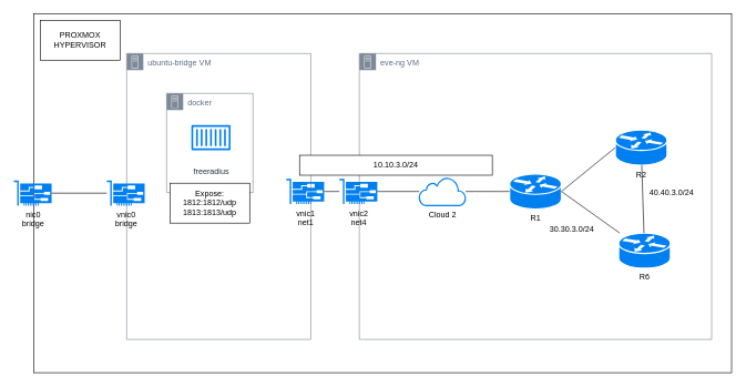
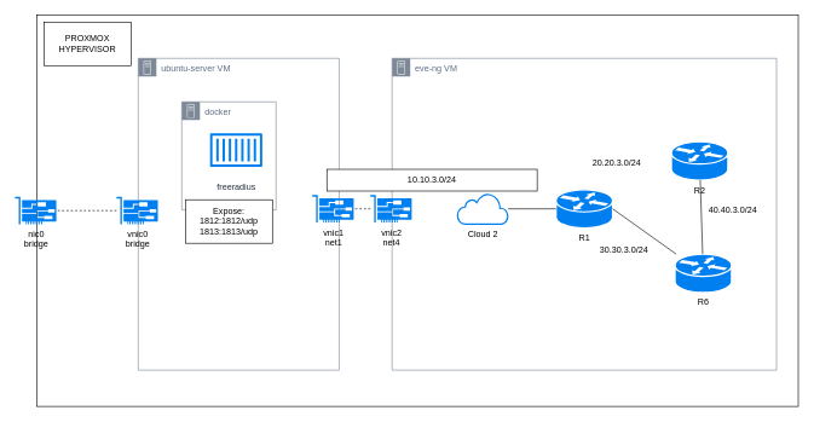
  <mxCell id="0" />
  <mxCell id="1" parent="0" />
  <mxCell id="2" value="" style="group;fillColor=none;" vertex="1" connectable="0" parent="1"><mxGeometry x="20" y="20" width="1080" height="540" as="geometry" /></mxCell>
  <mxCell id="3" value="" style="rounded=0;whiteSpace=wrap;html=1;" vertex="1" parent="2"><mxGeometry x="30" width="1050" height="540" as="geometry" /></mxCell>
  <mxCell id="4" value="eve-ng VM" style="points=[[0,0],[0.25,0],[0.5,0],[0.75,0],[1,0],[1,0.25],[1,0.5],[1,0.75],[1,1],[0.75,1],[0.5,1],[0.25,1],[0,1],[0,0.75],[0,0.5],[0,0.25]];outlineConnect=0;gradientColor=none;html=1;whiteSpace=wrap;fontSize=12;fontStyle=0;container=1;pointerEvents=0;collapsible=0;recursiveResize=0;shape=mxgraph.aws4.group;grIcon=mxgraph.aws4.group_on_premise;strokeColor=#7D8998;fillColor=none;verticalAlign=top;align=left;spacingLeft=30;fontColor=#5A6C86;dashed=0;" vertex="1" parent="2"><mxGeometry x="520" y="60" width="530" height="430" as="geometry" /></mxCell>
  <mxCell id="5" value="Cloud 2" style="html=1;verticalLabelPosition=bottom;align=center;labelBackgroundColor=#ffffff;verticalAlign=top;strokeWidth=2;strokeColor=#0080F0;shadow=0;dashed=0;shape=mxgraph.ios7.icons.cloud;" vertex="1" parent="4"><mxGeometry x="90" y="186.5" width="70" height="42" as="geometry" /></mxCell>
  <mxCell id="6" value="R1" style="shape=mxgraph.cisco.routers.router;html=1;pointerEvents=1;dashed=0;fillColor=#0080F0;strokeColor=#ffffff;strokeWidth=2;verticalLabelPosition=bottom;verticalAlign=top;align=center;outlineConnect=0;" vertex="1" parent="4"><mxGeometry x="226" y="181" width="78" height="53" as="geometry" /></mxCell>
  <mxCell id="7" value="" style="endArrow=none;html=1;rounded=0;" edge="1" parent="4" source="5" target="6"><mxGeometry width="50" height="50" relative="1" as="geometry"><mxPoint x="60" y="290" as="sourcePoint" /><mxPoint x="110" y="240" as="targetPoint" /></mxGeometry></mxCell>
  <mxCell id="8" value="vnic2&lt;div&gt;net4&lt;/div&gt;" style="sketch=0;pointerEvents=1;shadow=0;dashed=0;html=1;strokeColor=none;fillColor=#0080F0;labelPosition=center;verticalLabelPosition=bottom;verticalAlign=top;outlineConnect=0;align=center;shape=mxgraph.office.devices.nic;" vertex="1" parent="4"><mxGeometry x="-30" y="188.5" width="57" height="38" as="geometry" /></mxCell>
- <mxCell id="9" value="" style="endArrow=none;html=1;rounded=0;" edge="1" parent="4" source="5" target="8"><mxGeometry width="50" height="50" relative="1" as="geometry"><mxPoint x="50" y="160" as="sourcePoint" /><mxPoint x="100" y="110" as="targetPoint" /></mxGeometry></mxCell>
  <mxCell id="10" value="R2" style="shape=mxgraph.cisco.routers.router;html=1;pointerEvents=1;dashed=0;fillColor=#0080F0;strokeColor=#ffffff;strokeWidth=2;verticalLabelPosition=bottom;verticalAlign=top;align=center;outlineConnect=0;" vertex="1" parent="2"><mxGeometry x="905" y="175" width="78" height="53" as="geometry" /></mxCell>
  <mxCell id="11" value="R6" style="shape=mxgraph.cisco.routers.router;html=1;pointerEvents=1;dashed=0;fillColor=#0080F0;strokeColor=#ffffff;strokeWidth=2;verticalLabelPosition=bottom;verticalAlign=top;align=center;outlineConnect=0;" vertex="1" parent="2"><mxGeometry x="910" y="330" width="78" height="53" as="geometry" /></mxCell>
  <mxCell id="12" value="PROXMOX HYPERVISOR" style="rounded=0;whiteSpace=wrap;html=1;" vertex="1" parent="2"><mxGeometry x="40" y="10" width="120" height="60" as="geometry" /></mxCell>
- <mxCell id="13" value="ubuntu-bridge VM" style="points=[[0,0],[0.25,0],[0.5,0],[0.75,0],[1,0],[1,0.25],[1,0.5],[1,0.75],[1,1],[0.75,1],[0.5,1],[0.25,1],[0,1],[0,0.75],[0,0.5],[0,0.25]];outlineConnect=0;gradientColor=none;html=1;whiteSpace=wrap;fontSize=12;fontStyle=0;container=1;pointerEvents=0;collapsible=0;recursiveResize=0;shape=mxgraph.aws4.group;grIcon=mxgraph.aws4.group_on_premise;strokeColor=#7D8998;fillColor=none;verticalAlign=top;align=left;spacingLeft=30;fontColor=#5A6C86;dashed=0;" vertex="1" parent="2"><mxGeometry x="170" y="60" width="277" height="430" as="geometry" /></mxCell>
+ <mxCell id="13" value="ubuntu-server VM" style="points=[[0,0],[0.25,0],[0.5,0],[0.75,0],[1,0],[1,0.25],[1,0.5],[1,0.75],[1,1],[0.75,1],[0.5,1],[0.25,1],[0,1],[0,0.75],[0,0.5],[0,0.25]];outlineConnect=0;gradientColor=none;html=1;whiteSpace=wrap;fontSize=12;fontStyle=0;container=1;pointerEvents=0;collapsible=0;recursiveResize=0;shape=mxgraph.aws4.group;grIcon=mxgraph.aws4.group_on_premise;strokeColor=#7D8998;fillColor=none;verticalAlign=top;align=left;spacingLeft=30;fontColor=#5A6C86;dashed=0;" vertex="1" parent="2"><mxGeometry x="170" y="60" width="277" height="430" as="geometry" /></mxCell>
  <mxCell id="14" value="docker" style="points=[[0,0],[0.25,0],[0.5,0],[0.75,0],[1,0],[1,0.25],[1,0.5],[1,0.75],[1,1],[0.75,1],[0.5,1],[0.25,1],[0,1],[0,0.75],[0,0.5],[0,0.25]];outlineConnect=0;gradientColor=none;html=1;whiteSpace=wrap;fontSize=12;fontStyle=0;container=1;pointerEvents=0;collapsible=0;recursiveResize=0;shape=mxgraph.aws4.group;grIcon=mxgraph.aws4.group_on_premise;strokeColor=#7D8998;fillColor=none;verticalAlign=top;align=left;spacingLeft=30;fontColor=#5A6C86;dashed=0;" vertex="1" parent="13"><mxGeometry x="60" y="60" width="130" height="149" as="geometry" /></mxCell>
  <mxCell id="15" value="vnic1&lt;div&gt;net1&lt;/div&gt;" style="sketch=0;pointerEvents=1;shadow=0;dashed=0;html=1;strokeColor=none;fillColor=#0080F0;labelPosition=center;verticalLabelPosition=bottom;verticalAlign=top;outlineConnect=0;align=center;shape=mxgraph.office.devices.nic;" vertex="1" parent="13"><mxGeometry x="240" y="188.5" width="57" height="38" as="geometry" /></mxCell>
  <mxCell id="16" value="" style="endArrow=none;html=1;rounded=0;" edge="1" parent="2" source="11" target="10"><mxGeometry width="50" height="50" relative="1" as="geometry"><mxPoint x="550" y="350" as="sourcePoint" /><mxPoint x="600" y="300" as="targetPoint" /></mxGeometry></mxCell>
  <mxCell id="17" value="" style="endArrow=none;html=1;rounded=0;entryX=1;entryY=0.5;entryDx=0;entryDy=0;entryPerimeter=0;" edge="1" parent="2" source="11" target="6"><mxGeometry width="50" height="50" relative="1" as="geometry"><mxPoint x="550" y="350" as="sourcePoint" /><mxPoint x="600" y="300" as="targetPoint" /></mxGeometry></mxCell>
- <mxCell id="18" value="" style="endArrow=none;html=1;rounded=0;entryX=0;entryY=0.5;entryDx=0;entryDy=0;entryPerimeter=0;exitX=1;exitY=0.5;exitDx=0;exitDy=0;exitPerimeter=0;" edge="1" parent="2" source="6" target="10"><mxGeometry width="50" height="50" relative="1" as="geometry"><mxPoint x="680" y="370" as="sourcePoint" /><mxPoint x="730" y="320" as="targetPoint" /></mxGeometry></mxCell>
  <mxCell id="19" value="vnic0&lt;div&gt;bridge&lt;/div&gt;" style="sketch=0;pointerEvents=1;shadow=0;dashed=0;html=1;strokeColor=none;fillColor=#0080F0;labelPosition=center;verticalLabelPosition=bottom;verticalAlign=top;outlineConnect=0;align=center;shape=mxgraph.office.devices.nic;" vertex="1" parent="2"><mxGeometry x="140" y="251" width="57" height="38" as="geometry" /></mxCell>
  <mxCell id="20" value="nic0&lt;div&gt;bridge&lt;/div&gt;" style="sketch=0;pointerEvents=1;shadow=0;dashed=0;html=1;strokeColor=none;fillColor=#0080F0;labelPosition=center;verticalLabelPosition=bottom;verticalAlign=top;outlineConnect=0;align=center;shape=mxgraph.office.devices.nic;" vertex="1" parent="2"><mxGeometry y="251" width="57" height="38" as="geometry" /></mxCell>
- <mxCell id="21" value="" style="endArrow=none;html=1;rounded=0;" edge="1" parent="2" source="8" target="15"><mxGeometry width="50" height="50" relative="1" as="geometry"><mxPoint x="570" y="220" as="sourcePoint" /><mxPoint x="620" y="170" as="targetPoint" /></mxGeometry></mxCell>
- <mxCell id="22" value="" style="endArrow=none;html=1;rounded=0;" edge="1" parent="2" source="19" target="20"><mxGeometry width="50" height="50" relative="1" as="geometry"><mxPoint x="570" y="220" as="sourcePoint" /><mxPoint x="620" y="170" as="targetPoint" /></mxGeometry></mxCell>
+ <mxCell id="21" value="" style="endArrow=none;html=1;rounded=0;dashed=1;" edge="1" parent="2" source="8" target="15"><mxGeometry width="50" height="50" relative="1" as="geometry"><mxPoint x="570" y="220" as="sourcePoint" /><mxPoint x="620" y="170" as="targetPoint" /></mxGeometry></mxCell>
+ <mxCell id="22" value="" style="endArrow=none;html=1;rounded=0;dashed=1;" edge="1" parent="2" source="19" target="20"><mxGeometry width="50" height="50" relative="1" as="geometry"><mxPoint x="570" y="220" as="sourcePoint" /><mxPoint x="620" y="170" as="targetPoint" /></mxGeometry></mxCell>
  <mxCell id="23" value="10.10.3.0/24" style="text;html=1;align=center;verticalAlign=middle;whiteSpace=wrap;rounded=0;strokeColor=default;fillColor=default;" vertex="1" parent="2"><mxGeometry x="430" y="213" width="290" height="30" as="geometry" /></mxCell>
+ <mxCell id="24" value="20.20.3.0/24" style="text;html=1;align=center;verticalAlign=middle;whiteSpace=wrap;rounded=0;" vertex="1" parent="2"><mxGeometry x="800" y="190" width="60" height="30" as="geometry" /></mxCell>
  <mxCell id="25" value="40.40.3.0/24" style="text;html=1;align=center;verticalAlign=middle;whiteSpace=wrap;rounded=0;" vertex="1" parent="2"><mxGeometry x="960" y="255" width="60" height="30" as="geometry" /></mxCell>
  <mxCell id="26" value="30.30.3.0/24" style="text;html=1;align=center;verticalAlign=middle;whiteSpace=wrap;rounded=0;" vertex="1" parent="2"><mxGeometry x="810" y="310" width="60" height="30" as="geometry" /></mxCell>
- <mxCell id="27" value="freeradius" style="sketch=0;outlineConnect=0;fontColor=#232F3E;gradientColor=none;strokeColor=#0080F0;fillColor=#ffffff;dashed=0;verticalLabelPosition=bottom;verticalAlign=top;align=center;html=1;fontSize=12;fontStyle=0;aspect=fixed;shape=mxgraph.aws4.resourceIcon;resIcon=mxgraph.aws4.container_1;" vertex="1" parent="2"><mxGeometry x="260" y="149.75" width="73.5" height="73.5" as="geometry" /></mxCell>
+ <mxCell id="27" value="freeradius" style="sketch=0;outlineConnect=0;fontColor=#232F3E;gradientColor=none;strokeColor=#0080F0;fillColor=#ffffff;dashed=0;verticalLabelPosition=bottom;verticalAlign=top;align=center;html=1;fontSize=12;fontStyle=0;aspect=fixed;shape=mxgraph.aws4.resourceIcon;resIcon=mxgraph.aws4.container_1;" vertex="1" parent="2"><mxGeometry x="260" y="149.75" width="90" height="73.5" as="geometry" /></mxCell>
  <mxCell id="28" value="Expose:&lt;div&gt;1812:1812/udp&lt;/div&gt;&lt;div&gt;1813:1813/udp&lt;/div&gt;" style="rounded=0;whiteSpace=wrap;html=1;" vertex="1" parent="2"><mxGeometry x="235" y="255" width="120" height="60" as="geometry" /></mxCell>
